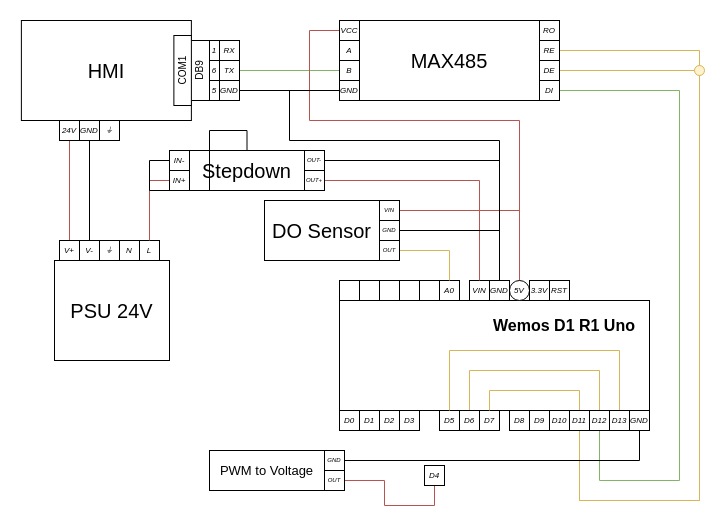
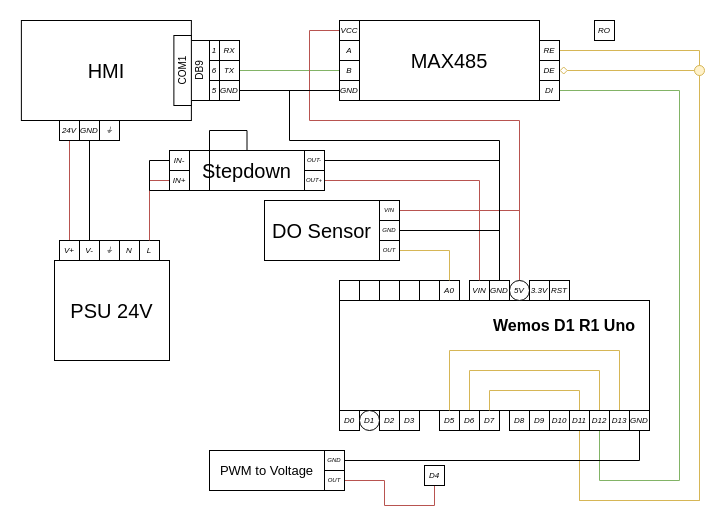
  <mxCell id="0" />
  <mxCell id="1" parent="0" />
  <mxCell id="2" value="" style="rounded=0;whiteSpace=wrap;html=1;fontSize=20;" parent="1" vertex="1"><mxGeometry x="339" y="300" width="310" height="110" as="geometry" /></mxCell>
  <mxCell id="3" value="HMI" style="rounded=0;whiteSpace=wrap;html=1;fontSize=20;" parent="1" vertex="1"><mxGeometry x="20.88" y="20" width="170" height="100" as="geometry" /></mxCell>
  <mxCell id="4" value="RX" style="rounded=0;whiteSpace=wrap;html=1;fontSize=8;fontStyle=2" parent="1" vertex="1"><mxGeometry x="219" y="40" width="20" height="20" as="geometry" /></mxCell>
  <mxCell id="5" style="edgeStyle=orthogonalEdgeStyle;rounded=0;orthogonalLoop=1;jettySize=auto;html=1;exitX=1;exitY=0.5;exitDx=0;exitDy=0;entryX=0;entryY=0.5;entryDx=0;entryDy=0;fontSize=20;endArrow=none;endFill=0;fillColor=#d5e8d4;strokeColor=#82b366;" parent="1" source="6" target="18" edge="1"><mxGeometry relative="1" as="geometry" /></mxCell>
  <mxCell id="6" value="TX" style="rounded=0;whiteSpace=wrap;html=1;fontSize=8;fontStyle=2" parent="1" vertex="1"><mxGeometry x="219" y="60" width="20" height="20" as="geometry" /></mxCell>
  <mxCell id="7" style="edgeStyle=orthogonalEdgeStyle;rounded=0;orthogonalLoop=1;jettySize=auto;html=1;exitX=1;exitY=0.5;exitDx=0;exitDy=0;fontSize=20;endArrow=none;endFill=0;" parent="1" source="8" target="19" edge="1"><mxGeometry relative="1" as="geometry" /></mxCell>
  <mxCell id="8" value="GND" style="rounded=0;whiteSpace=wrap;html=1;fontSize=8;fontStyle=2" parent="1" vertex="1"><mxGeometry x="219" y="80" width="20" height="20" as="geometry" /></mxCell>
  <mxCell id="9" style="edgeStyle=orthogonalEdgeStyle;rounded=0;orthogonalLoop=1;jettySize=auto;html=1;entryX=1;entryY=0.5;entryDx=0;entryDy=0;fontSize=7;endArrow=none;endFill=0;fillColor=#fff2cc;strokeColor=#d6b656;" parent="1" target="54" edge="1"><mxGeometry relative="1" as="geometry"><Array as="points"><mxPoint x="579" y="500" /><mxPoint x="699" y="500" /><mxPoint x="699" y="50" /></Array><mxPoint x="579" y="430" as="sourcePoint" /></mxGeometry></mxCell>
- <mxCell id="10" style="edgeStyle=orthogonalEdgeStyle;rounded=0;orthogonalLoop=1;jettySize=auto;html=1;exitX=0.5;exitY=1;exitDx=0;exitDy=0;entryX=1;entryY=0.5;entryDx=0;entryDy=0;fontSize=7;endArrow=none;endFill=0;fillColor=#fff2cc;strokeColor=#d6b656;" parent="1" source="31" target="51" edge="1"><mxGeometry relative="1" as="geometry"><Array as="points"><mxPoint x="579" y="500" /><mxPoint x="699" y="500" /><mxPoint x="699" y="70" /></Array></mxGeometry></mxCell>
+ <mxCell id="10" style="edgeStyle=orthogonalEdgeStyle;rounded=0;orthogonalLoop=1;jettySize=auto;html=1;exitX=0.5;exitY=1;exitDx=0;exitDy=0;entryX=1;entryY=0.5;entryDx=0;entryDy=0;fontSize=7;endArrow=diamond;endFill=0;fillColor=#fff2cc;strokeColor=#d6b656;" parent="1" source="31" target="51" edge="1"><mxGeometry relative="1" as="geometry"><Array as="points"><mxPoint x="579" y="500" /><mxPoint x="699" y="500" /><mxPoint x="699" y="70" /></Array></mxGeometry></mxCell>
  <mxCell id="11" value="D3" style="rounded=0;whiteSpace=wrap;html=1;fontSize=8;fontStyle=2" parent="1" vertex="1"><mxGeometry x="399" y="410" width="20" height="20" as="geometry" /></mxCell>
  <mxCell id="12" value="D2" style="rounded=0;whiteSpace=wrap;html=1;fontSize=8;fontStyle=2" parent="1" vertex="1"><mxGeometry x="379" y="410" width="20" height="20" as="geometry" /></mxCell>
  <mxCell id="13" style="edgeStyle=orthogonalEdgeStyle;rounded=0;orthogonalLoop=1;jettySize=auto;html=1;exitX=0.5;exitY=1;exitDx=0;exitDy=0;entryX=1;entryY=0.5;entryDx=0;entryDy=0;fontSize=13;endArrow=none;endFill=0;fillColor=#f8cecc;strokeColor=#b85450;" edge="1" parent="1" source="16" target="89"><mxGeometry relative="1" as="geometry" /></mxCell>
  <mxCell id="14" value="D5" style="rounded=0;whiteSpace=wrap;html=1;fontSize=8;fontStyle=2" parent="1" vertex="1"><mxGeometry x="439" y="410" width="20" height="20" as="geometry" /></mxCell>
  <mxCell id="15" style="edgeStyle=orthogonalEdgeStyle;rounded=0;orthogonalLoop=1;jettySize=auto;html=1;exitX=0.5;exitY=1;exitDx=0;exitDy=0;entryX=1;entryY=0.5;entryDx=0;entryDy=0;fontSize=7;endArrow=none;endFill=0;fillColor=#d5e8d4;strokeColor=#82b366;" parent="1" source="35" target="52" edge="1"><mxGeometry relative="1" as="geometry"><Array as="points"><mxPoint x="599" y="480" /><mxPoint x="679" y="480" /><mxPoint x="679" y="90" /></Array></mxGeometry></mxCell>
  <mxCell id="16" value="D4" style="rounded=0;whiteSpace=wrap;html=1;fontSize=8;fontStyle=2;" parent="1" vertex="1"><mxGeometry x="424" y="465" width="20" height="20" as="geometry" /></mxCell>
  <mxCell id="17" value="MAX485" style="rounded=0;whiteSpace=wrap;html=1;fontSize=20;" parent="1" vertex="1"><mxGeometry x="359" y="20" width="180" height="80" as="geometry" /></mxCell>
  <mxCell id="18" value="B" style="rounded=0;whiteSpace=wrap;html=1;fontSize=8;fontStyle=2" parent="1" vertex="1"><mxGeometry x="339" y="60" width="20" height="20" as="geometry" /></mxCell>
  <mxCell id="19" value="GND" style="rounded=0;whiteSpace=wrap;html=1;fontSize=8;fontStyle=2" parent="1" vertex="1"><mxGeometry x="339" y="80" width="20" height="20" as="geometry" /></mxCell>
  <mxCell id="20" style="edgeStyle=orthogonalEdgeStyle;rounded=0;orthogonalLoop=1;jettySize=auto;html=1;exitX=0;exitY=0.5;exitDx=0;exitDy=0;entryX=0.5;entryY=0;entryDx=0;entryDy=0;fontSize=7;endArrow=none;endFill=0;fillColor=#f8cecc;strokeColor=#b85450;" parent="1" source="21" target="45" edge="1"><mxGeometry relative="1" as="geometry"><Array as="points"><mxPoint x="309" y="30" /><mxPoint x="309" y="120" /><mxPoint x="519" y="120" /></Array></mxGeometry></mxCell>
  <mxCell id="21" value="VCC" style="rounded=0;whiteSpace=wrap;html=1;fontSize=8;fontStyle=2" parent="1" vertex="1"><mxGeometry x="339" y="20" width="20" height="20" as="geometry" /></mxCell>
  <mxCell id="22" value="A" style="rounded=0;whiteSpace=wrap;html=1;fontSize=8;fontStyle=2" parent="1" vertex="1"><mxGeometry x="339" y="40" width="20" height="20" as="geometry" /></mxCell>
  <mxCell id="23" value="D7" style="rounded=0;whiteSpace=wrap;html=1;fontSize=8;fontStyle=2" parent="1" vertex="1"><mxGeometry x="479" y="410" width="20" height="20" as="geometry" /></mxCell>
  <mxCell id="24" style="edgeStyle=orthogonalEdgeStyle;rounded=0;orthogonalLoop=1;jettySize=auto;html=1;exitX=0.5;exitY=0;exitDx=0;exitDy=0;entryX=0.5;entryY=0;entryDx=0;entryDy=0;fontSize=13;endArrow=none;endFill=0;fillColor=#fff2cc;strokeColor=#d6b656;" edge="1" parent="1" source="25" target="35"><mxGeometry relative="1" as="geometry"><Array as="points"><mxPoint x="469" y="370" /><mxPoint x="599" y="370" /></Array></mxGeometry></mxCell>
  <mxCell id="25" value="D6" style="rounded=0;whiteSpace=wrap;html=1;fontSize=8;fontStyle=2" parent="1" vertex="1"><mxGeometry x="459" y="410" width="20" height="20" as="geometry" /></mxCell>
  <mxCell id="26" value="D9" style="rounded=0;whiteSpace=wrap;html=1;fontSize=8;fontStyle=2;" parent="1" vertex="1"><mxGeometry x="529" y="410" width="20" height="20" as="geometry" /></mxCell>
  <mxCell id="27" value="D8" style="rounded=0;whiteSpace=wrap;html=1;fontSize=8;fontStyle=2" parent="1" vertex="1"><mxGeometry x="509" y="410" width="20" height="20" as="geometry" /></mxCell>
  <mxCell id="28" value="D0" style="rounded=0;whiteSpace=wrap;html=1;fontSize=8;fontStyle=2" parent="1" vertex="1"><mxGeometry x="339" y="410" width="20" height="20" as="geometry" /></mxCell>
- <mxCell id="29" value="D1" style="rounded=0;whiteSpace=wrap;html=1;fontSize=8;fontStyle=2" parent="1" vertex="1"><mxGeometry x="359" y="410" width="20" height="20" as="geometry" /></mxCell>
+ <mxCell id="29" value="D1" style="ellipse;whiteSpace=wrap;html=1;fontSize=8;fontStyle=2;" parent="1" vertex="1"><mxGeometry x="359" y="410" width="20" height="20" as="geometry" /></mxCell>
  <mxCell id="30" style="edgeStyle=orthogonalEdgeStyle;rounded=0;orthogonalLoop=1;jettySize=auto;html=1;exitX=0.5;exitY=0;exitDx=0;exitDy=0;entryX=0.5;entryY=0;entryDx=0;entryDy=0;fontSize=13;endArrow=none;endFill=0;fillColor=#fff2cc;strokeColor=#d6b656;" edge="1" parent="1" source="31" target="23"><mxGeometry relative="1" as="geometry" /></mxCell>
  <mxCell id="31" value="D11" style="rounded=0;whiteSpace=wrap;html=1;fontSize=8;fontStyle=2;" parent="1" vertex="1"><mxGeometry x="569" y="410" width="20" height="20" as="geometry" /></mxCell>
  <mxCell id="32" value="D10" style="rounded=0;whiteSpace=wrap;html=1;fontSize=8;fontStyle=2" parent="1" vertex="1"><mxGeometry x="549" y="410" width="20" height="20" as="geometry" /></mxCell>
  <mxCell id="33" style="edgeStyle=orthogonalEdgeStyle;rounded=0;orthogonalLoop=1;jettySize=auto;html=1;exitX=0.5;exitY=0;exitDx=0;exitDy=0;entryX=0.5;entryY=0;entryDx=0;entryDy=0;fontSize=13;endArrow=none;endFill=0;fillColor=#fff2cc;strokeColor=#d6b656;" edge="1" parent="1" source="34" target="14"><mxGeometry relative="1" as="geometry"><Array as="points"><mxPoint x="619" y="350" /><mxPoint x="449" y="350" /></Array></mxGeometry></mxCell>
  <mxCell id="34" value="D13" style="rounded=0;whiteSpace=wrap;html=1;fontSize=8;fontStyle=2;" parent="1" vertex="1"><mxGeometry x="609" y="410" width="20" height="20" as="geometry" /></mxCell>
  <mxCell id="35" value="D12" style="rounded=0;whiteSpace=wrap;html=1;fontSize=8;fontStyle=2;" parent="1" vertex="1"><mxGeometry x="589" y="410" width="20" height="20" as="geometry" /></mxCell>
  <mxCell id="36" style="edgeStyle=orthogonalEdgeStyle;rounded=0;orthogonalLoop=1;jettySize=auto;html=1;exitX=0.5;exitY=1;exitDx=0;exitDy=0;entryX=1;entryY=0.5;entryDx=0;entryDy=0;fontSize=13;endArrow=none;endFill=0;" edge="1" parent="1" source="37" target="88"><mxGeometry relative="1" as="geometry" /></mxCell>
  <mxCell id="37" value="GND" style="rounded=0;whiteSpace=wrap;html=1;fontSize=8;fontStyle=2" parent="1" vertex="1"><mxGeometry x="629" y="410" width="20" height="20" as="geometry" /></mxCell>
  <mxCell id="38" value="" style="rounded=0;whiteSpace=wrap;html=1;fontSize=8;fontStyle=2" parent="1" vertex="1"><mxGeometry x="399" y="280" width="20" height="20" as="geometry" /></mxCell>
  <mxCell id="39" value="" style="rounded=0;whiteSpace=wrap;html=1;fontSize=8;fontStyle=2" parent="1" vertex="1"><mxGeometry x="379" y="280" width="20" height="20" as="geometry" /></mxCell>
  <mxCell id="40" value="A0" style="rounded=0;whiteSpace=wrap;html=1;fontSize=8;fontStyle=2" parent="1" vertex="1"><mxGeometry x="439" y="280" width="20" height="20" as="geometry" /></mxCell>
  <mxCell id="41" value="" style="rounded=0;whiteSpace=wrap;html=1;fontSize=8;fontStyle=2" parent="1" vertex="1"><mxGeometry x="419" y="280" width="20" height="20" as="geometry" /></mxCell>
  <mxCell id="42" value="" style="rounded=0;whiteSpace=wrap;html=1;fontSize=8;fontStyle=2" parent="1" vertex="1"><mxGeometry x="339" y="280" width="20" height="20" as="geometry" /></mxCell>
  <mxCell id="43" value="" style="rounded=0;whiteSpace=wrap;html=1;fontSize=8;fontStyle=2" parent="1" vertex="1"><mxGeometry x="359" y="280" width="20" height="20" as="geometry" /></mxCell>
  <mxCell id="44" style="edgeStyle=orthogonalEdgeStyle;rounded=0;orthogonalLoop=1;jettySize=auto;html=1;exitX=0.5;exitY=0;exitDx=0;exitDy=0;entryX=1;entryY=0.5;entryDx=0;entryDy=0;endArrow=none;endFill=0;fillColor=#f8cecc;strokeColor=#b85450;" edge="1" parent="1" source="45" target="84"><mxGeometry relative="1" as="geometry" /></mxCell>
  <mxCell id="45" value="5V" style="ellipse;whiteSpace=wrap;html=1;fontSize=8;fontStyle=2;" parent="1" vertex="1"><mxGeometry x="509" y="280" width="20" height="20" as="geometry" /></mxCell>
  <mxCell id="46" style="edgeStyle=orthogonalEdgeStyle;rounded=0;orthogonalLoop=1;jettySize=auto;html=1;exitX=0.5;exitY=0;exitDx=0;exitDy=0;entryX=0;entryY=0.5;entryDx=0;entryDy=0;fontSize=7;endArrow=none;endFill=0;" parent="1" source="47" target="19" edge="1"><mxGeometry relative="1" as="geometry"><Array as="points"><mxPoint x="499" y="140" /><mxPoint x="289" y="140" /><mxPoint x="289" y="90" /></Array></mxGeometry></mxCell>
  <mxCell id="47" value="GND" style="rounded=0;whiteSpace=wrap;html=1;fontSize=8;fontStyle=2" parent="1" vertex="1"><mxGeometry x="489" y="280" width="20" height="20" as="geometry" /></mxCell>
  <mxCell id="48" value="RST" style="rounded=0;whiteSpace=wrap;html=1;fontSize=8;fontStyle=2" parent="1" vertex="1"><mxGeometry x="549" y="280" width="20" height="20" as="geometry" /></mxCell>
  <mxCell id="49" value="3.3V" style="rounded=0;whiteSpace=wrap;html=1;fontSize=8;fontStyle=2" parent="1" vertex="1"><mxGeometry x="529" y="280" width="20" height="20" as="geometry" /></mxCell>
  <mxCell id="50" value="VIN" style="rounded=0;whiteSpace=wrap;html=1;fontSize=8;fontStyle=2" parent="1" vertex="1"><mxGeometry x="469" y="280" width="20" height="20" as="geometry" /></mxCell>
  <mxCell id="51" value="DE" style="rounded=0;whiteSpace=wrap;html=1;fontSize=8;fontStyle=2" parent="1" vertex="1"><mxGeometry x="539" y="60" width="20" height="20" as="geometry" /></mxCell>
  <mxCell id="52" value="DI" style="rounded=0;whiteSpace=wrap;html=1;fontSize=8;fontStyle=2" parent="1" vertex="1"><mxGeometry x="539" y="80" width="20" height="20" as="geometry" /></mxCell>
- <mxCell id="53" value="RO" style="rounded=0;whiteSpace=wrap;html=1;fontSize=8;fontStyle=2" parent="1" vertex="1"><mxGeometry x="539" y="20" width="20" height="20" as="geometry" /></mxCell>
+ <mxCell id="53" value="RO" style="rounded=0;whiteSpace=wrap;html=1;fontSize=8;fontStyle=2" parent="1" vertex="1"><mxGeometry x="594" y="20" width="20" height="20" as="geometry" /></mxCell>
  <mxCell id="54" value="RE" style="rounded=0;whiteSpace=wrap;html=1;fontSize=8;fontStyle=2" parent="1" vertex="1"><mxGeometry x="539" y="40" width="20" height="20" as="geometry" /></mxCell>
  <mxCell id="55" value="" style="ellipse;whiteSpace=wrap;html=1;aspect=fixed;fontSize=7;fillColor=#fff2cc;strokeColor=#d6b656;" parent="1" vertex="1"><mxGeometry x="694" y="65" width="10" height="10" as="geometry" /></mxCell>
  <mxCell id="56" style="edgeStyle=orthogonalEdgeStyle;rounded=0;orthogonalLoop=1;jettySize=auto;html=1;exitX=0.5;exitY=1;exitDx=0;exitDy=0;fontSize=7;endArrow=none;endFill=0;fillColor=#f8cecc;strokeColor=#b85450;" parent="1" source="57" target="65" edge="1"><mxGeometry relative="1" as="geometry" /></mxCell>
  <mxCell id="57" value="24V" style="rounded=0;whiteSpace=wrap;html=1;fontSize=8;fontStyle=2" parent="1" vertex="1"><mxGeometry x="59" y="120" width="20" height="20" as="geometry" /></mxCell>
  <mxCell id="58" style="edgeStyle=orthogonalEdgeStyle;rounded=0;orthogonalLoop=1;jettySize=auto;html=1;exitX=0.5;exitY=1;exitDx=0;exitDy=0;fontSize=7;endArrow=none;endFill=0;" parent="1" source="59" target="64" edge="1"><mxGeometry relative="1" as="geometry" /></mxCell>
  <mxCell id="59" value="GND" style="rounded=0;whiteSpace=wrap;html=1;fontSize=8;fontStyle=2" parent="1" vertex="1"><mxGeometry x="79" y="120" width="20" height="20" as="geometry" /></mxCell>
  <mxCell id="60" value="PSU 24V" style="rounded=0;whiteSpace=wrap;html=1;fontSize=20;" parent="1" vertex="1"><mxGeometry x="54" y="260" width="115" height="100" as="geometry" /></mxCell>
  <mxCell id="61" value="L" style="rounded=0;whiteSpace=wrap;html=1;fontSize=8;fontStyle=2" parent="1" vertex="1"><mxGeometry x="139" y="240" width="20" height="20" as="geometry" /></mxCell>
  <mxCell id="62" value="N" style="rounded=0;whiteSpace=wrap;html=1;fontSize=8;fontStyle=2" parent="1" vertex="1"><mxGeometry x="119" y="240" width="20" height="20" as="geometry" /></mxCell>
  <mxCell id="63" value="⏚" style="rounded=0;whiteSpace=wrap;html=1;fontSize=8;fontStyle=2" parent="1" vertex="1"><mxGeometry x="99" y="240" width="20" height="20" as="geometry" /></mxCell>
  <mxCell id="64" value="V-" style="rounded=0;whiteSpace=wrap;html=1;fontSize=8;fontStyle=2" parent="1" vertex="1"><mxGeometry x="79" y="240" width="20" height="20" as="geometry" /></mxCell>
  <mxCell id="65" value="V+" style="rounded=0;whiteSpace=wrap;html=1;fontSize=8;fontStyle=2" parent="1" vertex="1"><mxGeometry x="59" y="240" width="20" height="20" as="geometry" /></mxCell>
  <mxCell id="66" value="Stepdown" style="rounded=0;whiteSpace=wrap;html=1;fontSize=20;" parent="1" vertex="1"><mxGeometry x="189" y="150" width="115" height="40" as="geometry" /></mxCell>
  <mxCell id="67" style="edgeStyle=orthogonalEdgeStyle;rounded=0;orthogonalLoop=1;jettySize=auto;html=1;exitX=0;exitY=0.5;exitDx=0;exitDy=0;fontSize=7;endArrow=none;endFill=0;fillColor=#f8cecc;strokeColor=#b85450;" parent="1" source="68" target="61" edge="1"><mxGeometry relative="1" as="geometry" /></mxCell>
  <mxCell id="68" value="IN+" style="rounded=0;whiteSpace=wrap;html=1;fontSize=8;fontStyle=2" parent="1" vertex="1"><mxGeometry x="169" y="170" width="20" height="20" as="geometry" /></mxCell>
  <mxCell id="69" style="edgeStyle=orthogonalEdgeStyle;rounded=0;orthogonalLoop=1;jettySize=auto;html=1;exitX=0;exitY=0.5;exitDx=0;exitDy=0;fontSize=7;endArrow=none;endFill=0;" parent="1" source="70" target="66" edge="1"><mxGeometry relative="1" as="geometry" /></mxCell>
  <mxCell id="70" value="IN-" style="rounded=0;whiteSpace=wrap;html=1;fontSize=8;fontStyle=2" parent="1" vertex="1"><mxGeometry x="169" y="150" width="20" height="20" as="geometry" /></mxCell>
  <mxCell id="71" style="edgeStyle=orthogonalEdgeStyle;rounded=0;orthogonalLoop=1;jettySize=auto;html=1;exitX=1;exitY=0.5;exitDx=0;exitDy=0;fontSize=7;endArrow=none;endFill=0;fillColor=#f8cecc;strokeColor=#b85450;" parent="1" source="72" target="50" edge="1"><mxGeometry relative="1" as="geometry" /></mxCell>
  <mxCell id="72" value="OUT+" style="rounded=0;whiteSpace=wrap;html=1;fontSize=6;fontStyle=2" parent="1" vertex="1"><mxGeometry x="304" y="170" width="20" height="20" as="geometry" /></mxCell>
  <mxCell id="73" style="edgeStyle=orthogonalEdgeStyle;rounded=0;orthogonalLoop=1;jettySize=auto;html=1;exitX=1;exitY=0.5;exitDx=0;exitDy=0;fontSize=7;endArrow=none;endFill=0;" parent="1" source="74" target="47" edge="1"><mxGeometry relative="1" as="geometry" /></mxCell>
  <mxCell id="74" value="OUT-" style="rounded=0;whiteSpace=wrap;html=1;fontSize=6;fontStyle=2" parent="1" vertex="1"><mxGeometry x="304" y="150" width="20" height="20" as="geometry" /></mxCell>
  <mxCell id="75" value="&lt;font style=&quot;font-size: 10px;&quot;&gt;DB9&lt;/font&gt;" style="rounded=0;whiteSpace=wrap;html=1;fontSize=10;rotation=-90;" parent="1" vertex="1"><mxGeometry x="169" y="60" width="60" height="20" as="geometry" /></mxCell>
  <mxCell id="76" value="&lt;font style=&quot;font-size: 10px;&quot;&gt;COM1&lt;/font&gt;" style="rounded=0;whiteSpace=wrap;html=1;fontSize=10;rotation=-90;" parent="1" vertex="1"><mxGeometry x="147.13" y="61.25" width="70" height="17.5" as="geometry" /></mxCell>
  <mxCell id="77" value="⏚" style="rounded=0;whiteSpace=wrap;html=1;fontSize=8;fontStyle=2" parent="1" vertex="1"><mxGeometry x="99" y="120" width="20" height="20" as="geometry" /></mxCell>
  <mxCell id="78" value="1" style="rounded=0;whiteSpace=wrap;html=1;fontSize=8;fontStyle=2" parent="1" vertex="1"><mxGeometry x="209" y="40" width="10" height="20" as="geometry" /></mxCell>
  <mxCell id="79" value="6" style="rounded=0;whiteSpace=wrap;html=1;fontSize=8;fontStyle=2" parent="1" vertex="1"><mxGeometry x="209" y="60" width="10" height="20" as="geometry" /></mxCell>
  <mxCell id="80" value="5" style="rounded=0;whiteSpace=wrap;html=1;fontSize=8;fontStyle=2" parent="1" vertex="1"><mxGeometry x="209" y="80" width="10" height="20" as="geometry" /></mxCell>
  <mxCell id="81" value="DO Sensor" style="rounded=0;whiteSpace=wrap;html=1;fontSize=20;" vertex="1" parent="1"><mxGeometry x="264" y="200" width="115" height="60" as="geometry" /></mxCell>
  <mxCell id="82" style="edgeStyle=orthogonalEdgeStyle;rounded=0;orthogonalLoop=1;jettySize=auto;html=1;exitX=1;exitY=0.5;exitDx=0;exitDy=0;entryX=0.5;entryY=0;entryDx=0;entryDy=0;endArrow=none;endFill=0;" edge="1" parent="1" source="83" target="47"><mxGeometry relative="1" as="geometry" /></mxCell>
  <mxCell id="83" value="GND" style="rounded=0;whiteSpace=wrap;html=1;fontSize=6;fontStyle=2" vertex="1" parent="1"><mxGeometry x="379" y="220" width="20" height="20" as="geometry" /></mxCell>
  <mxCell id="84" value="VIN" style="rounded=0;whiteSpace=wrap;html=1;fontSize=6;fontStyle=2" vertex="1" parent="1"><mxGeometry x="379" y="200" width="20" height="20" as="geometry" /></mxCell>
  <mxCell id="85" style="edgeStyle=orthogonalEdgeStyle;rounded=0;orthogonalLoop=1;jettySize=auto;html=1;exitX=1;exitY=0.5;exitDx=0;exitDy=0;endArrow=none;endFill=0;fillColor=#fff2cc;strokeColor=#d6b656;" edge="1" parent="1" source="86" target="40"><mxGeometry relative="1" as="geometry" /></mxCell>
  <mxCell id="86" value="OUT" style="rounded=0;whiteSpace=wrap;html=1;fontSize=6;fontStyle=2" vertex="1" parent="1"><mxGeometry x="379" y="240" width="20" height="20" as="geometry" /></mxCell>
  <mxCell id="87" value="PWM to Voltage" style="rounded=0;whiteSpace=wrap;html=1;fontSize=13;" vertex="1" parent="1"><mxGeometry x="209" y="450" width="115" height="40" as="geometry" /></mxCell>
  <mxCell id="88" value="GND" style="rounded=0;whiteSpace=wrap;html=1;fontSize=6;fontStyle=2" vertex="1" parent="1"><mxGeometry x="324" y="450" width="20" height="20" as="geometry" /></mxCell>
  <mxCell id="89" value="OUT" style="rounded=0;whiteSpace=wrap;html=1;fontSize=6;fontStyle=2" vertex="1" parent="1"><mxGeometry x="324" y="470" width="20" height="20" as="geometry" /></mxCell>
  <mxCell id="90" value="Wemos D1 R1 Uno" style="text;html=1;strokeColor=none;fillColor=none;align=center;verticalAlign=middle;whiteSpace=wrap;rounded=0;fontSize=16;fontStyle=1" vertex="1" parent="1"><mxGeometry x="489" y="310" width="150" height="30" as="geometry" /></mxCell>
